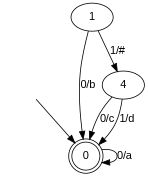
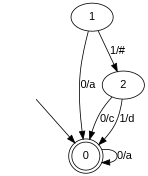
  digraph {
    fontname="Liberation Sans"
    node [fontname="Liberation Sans"]
    edge [fontname="Liberation Sans"]
    "" [shape=none]
    0 [shape=doublecircle]
    1
-   2 [label=4]
+   2
    "" -> 0
    0 -> 0 [label="0/a"]
-   1 -> 0 [label="0/b"]
+   1 -> 0 [label="0/a"]
    1 -> 2 [label="1/#"]
    2 -> 0 [label="0/c"]
    2 -> 0 [label="1/d"]
  }
